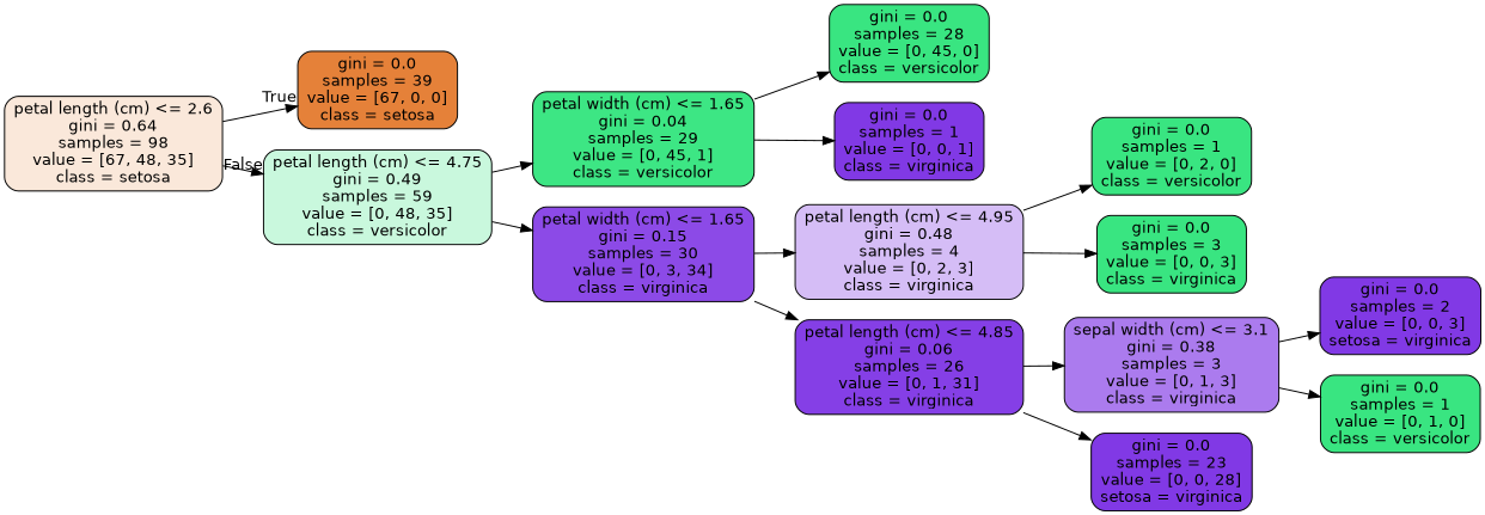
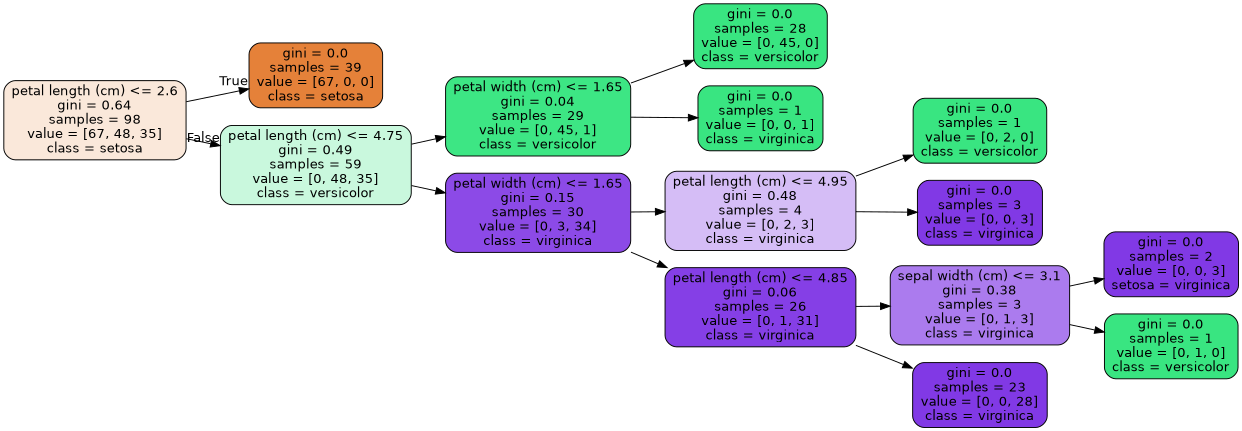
  digraph {
    rankdir=LR
    node [color=black fillcolor="#8139e5" fontname=helvetica shape=box style="filled, rounded"]
    edge [fontname=helvetica]
    n1 [fillcolor="#fae8da" label="petal length (cm) <= 2.6\ngini = 0.64\nsamples = 98\nvalue = [67, 48, 35]\nclass = setosa"]
    n2 [fillcolor="#e58139" label="gini = 0.0\nsamples = 39\nvalue = [67, 0, 0]\nclass = setosa"]
    n3 [fillcolor="#c9f8dd" label="petal length (cm) <= 4.75\ngini = 0.49\nsamples = 59\nvalue = [0, 48, 35]\nclass = versicolor"]
    n4 [fillcolor="#3de684" label="petal width (cm) <= 1.65\ngini = 0.04\nsamples = 29\nvalue = [0, 45, 1]\nclass = versicolor"]
    n5 [fillcolor="#8c4ae7" label="petal width (cm) <= 1.65\ngini = 0.15\nsamples = 30\nvalue = [0, 3, 34]\nclass = virginica"]
    n6 [fillcolor="#39e581" label="gini = 0.0\nsamples = 28\nvalue = [0, 45, 0]\nclass = versicolor"]
-   n7 [label="gini = 0.0\nsamples = 1\nvalue = [0, 0, 1]\nclass = virginica"]
+   n7 [fillcolor="#39e581" label="gini = 0.0\nsamples = 1\nvalue = [0, 0, 1]\nclass = virginica"]
    n8 [fillcolor="#d5bdf6" label="petal length (cm) <= 4.95\ngini = 0.48\nsamples = 4\nvalue = [0, 2, 3]\nclass = virginica"]
    n9 [fillcolor="#853fe6" label="petal length (cm) <= 4.85\ngini = 0.06\nsamples = 26\nvalue = [0, 1, 31]\nclass = virginica"]
    n10 [fillcolor="#39e581" label="gini = 0.0\nsamples = 1\nvalue = [0, 2, 0]\nclass = versicolor"]
-   n11 [fillcolor="#39e581" label="gini = 0.0\nsamples = 3\nvalue = [0, 0, 3]\nclass = virginica"]
+   n11 [label="gini = 0.0\nsamples = 3\nvalue = [0, 0, 3]\nclass = virginica"]
    n12 [fillcolor="#ab7bee" label="sepal width (cm) <= 3.1\ngini = 0.38\nsamples = 3\nvalue = [0, 1, 3]\nclass = virginica"]
-   n13 [label="gini = 0.0\nsamples = 23\nvalue = [0, 0, 28]\nsetosa = virginica"]
+   n13 [label="gini = 0.0\nsamples = 23\nvalue = [0, 0, 28]\nclass = virginica"]
    n14 [label="gini = 0.0\nsamples = 2\nvalue = [0, 0, 3]\nsetosa = virginica"]
    n15 [fillcolor="#39e581" label="gini = 0.0\nsamples = 1\nvalue = [0, 1, 0]\nclass = versicolor"]
    n1 -> n2 [headlabel=True labelangle=45 labeldistance=2.5]
    n1 -> n3 [headlabel=False labelangle=-45 labeldistance=2.5]
    n3 -> n4
    n3 -> n5
    n4 -> n6
    n4 -> n7
    n5 -> n8
    n5 -> n9
    n8 -> n10
    n8 -> n11
    n9 -> n12
    n9 -> n13
    n12 -> n14
    n12 -> n15
  }
